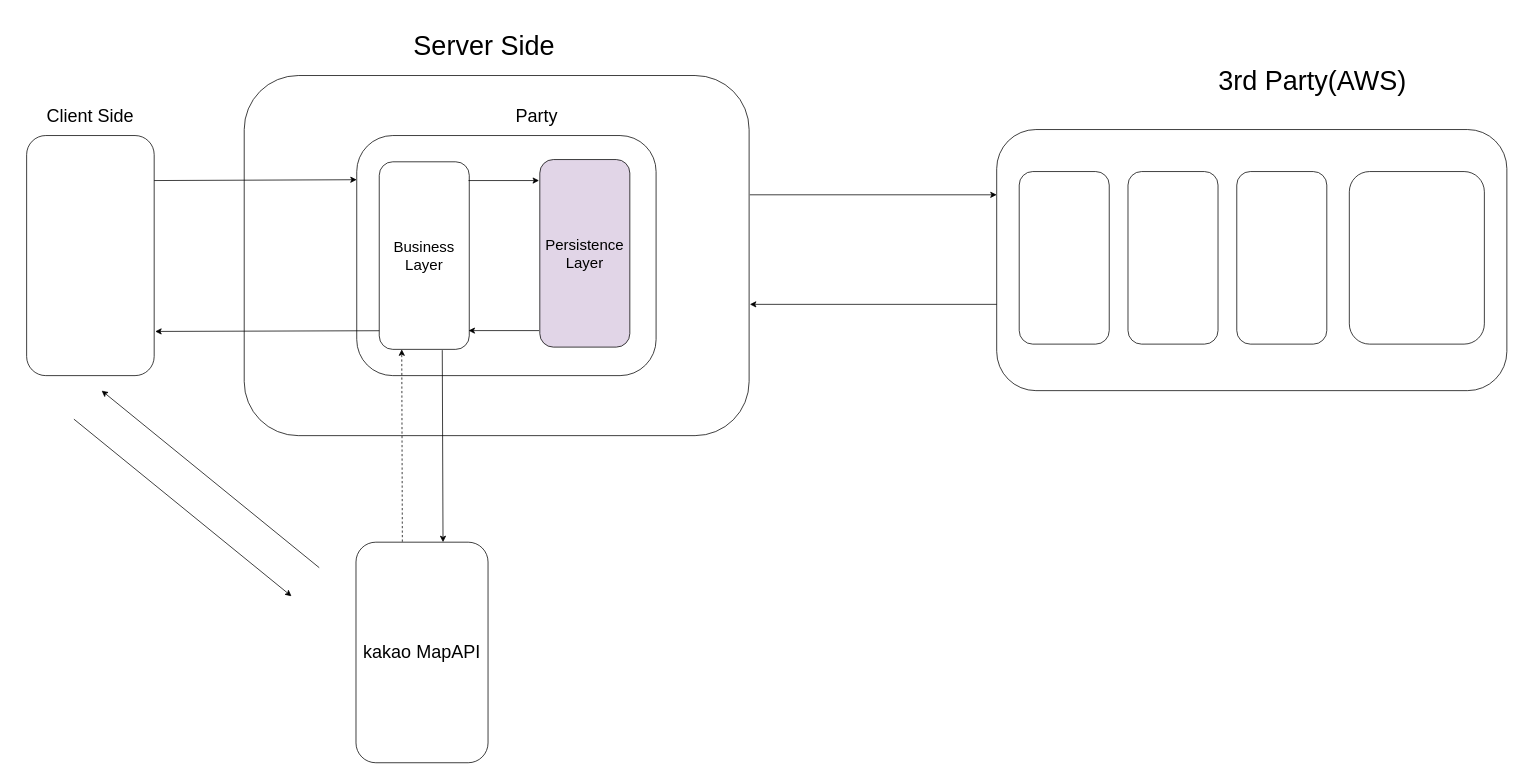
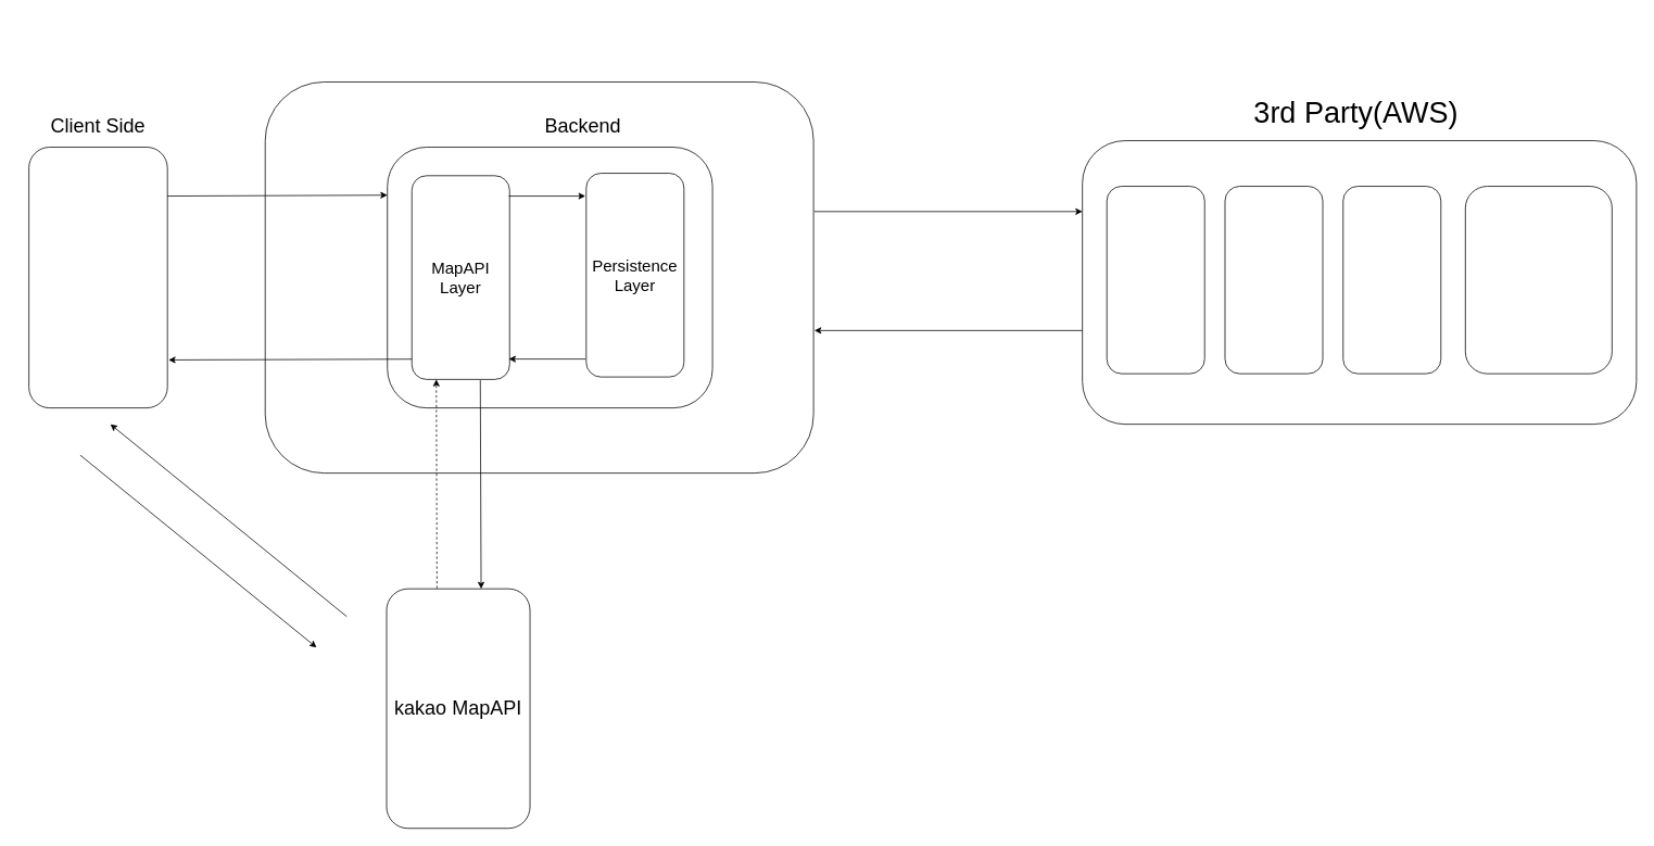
  <mxCell id="0" />
  <mxCell id="1" parent="0" />
  <mxCell id="2" value="" style="rounded=1;whiteSpace=wrap;html=1;" vertex="1" parent="1"><mxGeometry x="325" y="100" width="673" height="480" as="geometry" /></mxCell>
  <mxCell id="3" value="" style="rounded=1;whiteSpace=wrap;html=1;" vertex="1" parent="1"><mxGeometry x="475" y="180" width="399" height="320" as="geometry" /></mxCell>
  <mxCell id="4" value="" style="rounded=1;whiteSpace=wrap;html=1;" vertex="1" parent="1"><mxGeometry x="35" y="180" width="170" height="320" as="geometry" /></mxCell>
  <mxCell id="5" value="" style="rounded=1;whiteSpace=wrap;html=1;" vertex="1" parent="1"><mxGeometry x="1328" y="172" width="680" height="348" as="geometry" /></mxCell>
  <mxCell id="6" value="" style="rounded=1;whiteSpace=wrap;html=1;" vertex="1" parent="1"><mxGeometry x="1358" y="228" width="120" height="230" as="geometry" /></mxCell>
  <mxCell id="7" value="" style="rounded=1;whiteSpace=wrap;html=1;" vertex="1" parent="1"><mxGeometry x="1503" y="228" width="120" height="230" as="geometry" /></mxCell>
  <mxCell id="8" value="" style="rounded=1;whiteSpace=wrap;html=1;" vertex="1" parent="1"><mxGeometry x="1648" y="228" width="120" height="230" as="geometry" /></mxCell>
  <mxCell id="9" value="" style="rounded=1;whiteSpace=wrap;html=1;" vertex="1" parent="1"><mxGeometry x="1798" y="228" width="180" height="230" as="geometry" /></mxCell>
  <mxCell id="10" value="" style="endArrow=classic;html=1;rounded=0;entryX=0;entryY=0.184;entryDx=0;entryDy=0;entryPerimeter=0;" edge="1" parent="1" target="3"><mxGeometry width="50" height="50" relative="1" as="geometry"><mxPoint x="205" y="240" as="sourcePoint" /><mxPoint x="370" y="240" as="targetPoint" /></mxGeometry></mxCell>
  <mxCell id="11" value="" style="endArrow=classic;html=1;rounded=0;entryX=1.008;entryY=0.816;entryDx=0;entryDy=0;entryPerimeter=0;" edge="1" parent="1" target="4"><mxGeometry width="50" height="50" relative="1" as="geometry"><mxPoint x="555" y="440" as="sourcePoint" /><mxPoint x="230" y="440" as="targetPoint" /></mxGeometry></mxCell>
- <mxCell id="12" value="&lt;span style=&quot;font-size: 20px;&quot;&gt;Business&lt;br&gt;Layer&lt;br&gt;&lt;/span&gt;" style="rounded=1;whiteSpace=wrap;html=1;" vertex="1" parent="1"><mxGeometry x="505" y="215" width="120" height="250" as="geometry" /></mxCell>
- <mxCell id="13" value="&lt;font style=&quot;font-size: 20px;&quot;&gt;Persistence&lt;br&gt;Layer&lt;/font&gt;" style="rounded=1;whiteSpace=wrap;html=1;fillColor=#e1d5e7;" vertex="1" parent="1"><mxGeometry x="719" y="212" width="120" height="250" as="geometry" /></mxCell>
- <mxCell id="14" value="&lt;font style=&quot;font-size: 36px;&quot;&gt;3rd Party(AWS)&lt;/font&gt;" style="text;html=1;strokeColor=none;fillColor=none;align=center;verticalAlign=middle;whiteSpace=wrap;rounded=0;" vertex="1" parent="1"><mxGeometry x="1614" y="72" width="270" height="70" as="geometry" /></mxCell>
+ <mxCell id="12" value="&lt;span style=&quot;font-size: 20px;&quot;&gt;MapAPI&lt;br&gt;Layer&lt;br&gt;&lt;/span&gt;" style="rounded=1;whiteSpace=wrap;html=1;" vertex="1" parent="1"><mxGeometry x="505" y="215" width="120" height="250" as="geometry" /></mxCell>
+ <mxCell id="13" value="&lt;font style=&quot;font-size: 20px;&quot;&gt;Persistence&lt;br&gt;Layer&lt;/font&gt;" style="rounded=1;whiteSpace=wrap;html=1;" vertex="1" parent="1"><mxGeometry x="719" y="212" width="120" height="250" as="geometry" /></mxCell>
+ <mxCell id="14" value="&lt;font style=&quot;font-size: 36px;&quot;&gt;3rd Party(AWS)&lt;/font&gt;" style="text;html=1;strokeColor=none;fillColor=none;align=center;verticalAlign=middle;whiteSpace=wrap;rounded=0;" vertex="1" parent="1"><mxGeometry x="1529" y="102" width="270" height="70" as="geometry" /></mxCell>
  <mxCell id="15" value="&lt;font style=&quot;font-size: 24px;&quot;&gt;Client Side&lt;/font&gt;" style="text;html=1;strokeColor=none;fillColor=none;align=center;verticalAlign=middle;whiteSpace=wrap;rounded=0;" vertex="1" parent="1"><mxGeometry x="20" y="115" width="200" height="80" as="geometry" /></mxCell>
- <mxCell id="16" value="&lt;font style=&quot;font-size: 36px;&quot;&gt;Server Side&lt;/font&gt;" style="text;html=1;strokeColor=none;fillColor=none;align=center;verticalAlign=middle;whiteSpace=wrap;rounded=0;" vertex="1" parent="1"><mxGeometry x="485" y="20" width="320" height="80" as="geometry" /></mxCell>
- <mxCell id="17" value="&lt;font style=&quot;font-size: 24px;&quot;&gt;Party&lt;/font&gt;" style="text;html=1;strokeColor=none;fillColor=none;align=center;verticalAlign=middle;whiteSpace=wrap;rounded=0;" vertex="1" parent="1"><mxGeometry x="615" y="115" width="200" height="80" as="geometry" /></mxCell>
+ <mxCell id="17" value="&lt;font style=&quot;font-size: 24px;&quot;&gt;Backend&lt;/font&gt;" style="text;html=1;strokeColor=none;fillColor=none;align=center;verticalAlign=middle;whiteSpace=wrap;rounded=0;" vertex="1" parent="1"><mxGeometry x="615" y="115" width="200" height="80" as="geometry" /></mxCell>
  <mxCell id="18" value="" style="endArrow=classic;html=1;rounded=0;" edge="1" parent="1"><mxGeometry width="50" height="50" relative="1" as="geometry"><mxPoint x="624" y="240" as="sourcePoint" /><mxPoint x="718" y="240" as="targetPoint" /></mxGeometry></mxCell>
  <mxCell id="19" value="" style="endArrow=classic;html=1;rounded=0;" edge="1" parent="1"><mxGeometry width="50" height="50" relative="1" as="geometry"><mxPoint x="718" y="440" as="sourcePoint" /><mxPoint x="624" y="440" as="targetPoint" /></mxGeometry></mxCell>
  <mxCell id="20" value="&lt;font style=&quot;font-size: 24px;&quot;&gt;kakao MapAPI&lt;/font&gt;" style="rounded=1;whiteSpace=wrap;html=1;" vertex="1" parent="1"><mxGeometry x="474" y="722" width="176" height="294" as="geometry" /></mxCell>
  <mxCell id="21" value="" style="endArrow=classic;html=1;rounded=0;entryX=0.25;entryY=1;entryDx=0;entryDy=0;exitX=0.351;exitY=-0.002;exitDx=0;exitDy=0;exitPerimeter=0;dashed=1;" edge="1" parent="1" source="20" target="12"><mxGeometry width="50" height="50" relative="1" as="geometry"><mxPoint x="617" y="748" as="sourcePoint" /><mxPoint x="986" y="576" as="targetPoint" /></mxGeometry></mxCell>
  <mxCell id="22" value="" style="endArrow=classic;html=1;rounded=0;entryX=0;entryY=0.25;entryDx=0;entryDy=0;" edge="1" parent="1" target="5"><mxGeometry width="50" height="50" relative="1" as="geometry"><mxPoint x="999" y="259" as="sourcePoint" /><mxPoint x="913" y="445" as="targetPoint" /></mxGeometry></mxCell>
  <mxCell id="23" value="" style="endArrow=classic;html=1;rounded=0;entryX=0;entryY=0.25;entryDx=0;entryDy=0;" edge="1" parent="1"><mxGeometry width="50" height="50" relative="1" as="geometry"><mxPoint x="1328" y="405" as="sourcePoint" /><mxPoint x="999" y="405" as="targetPoint" /></mxGeometry></mxCell>
  <mxCell id="24" value="" style="endArrow=classic;html=1;rounded=0;entryX=0.75;entryY=1;entryDx=0;entryDy=0;" edge="1" parent="1"><mxGeometry width="50" height="50" relative="1" as="geometry"><mxPoint x="425" y="756" as="sourcePoint" /><mxPoint x="135" y="520" as="targetPoint" /></mxGeometry></mxCell>
  <mxCell id="25" value="" style="endArrow=classic;html=1;rounded=0;entryX=0.75;entryY=1;entryDx=0;entryDy=0;" edge="1" parent="1"><mxGeometry width="50" height="50" relative="1" as="geometry"><mxPoint x="98" y="558" as="sourcePoint" /><mxPoint x="388" y="794" as="targetPoint" /></mxGeometry></mxCell>
  <mxCell id="26" value="" style="endArrow=classic;html=1;rounded=0;entryX=0.25;entryY=1;entryDx=0;entryDy=0;exitX=0.351;exitY=-0.002;exitDx=0;exitDy=0;exitPerimeter=0;" edge="1" parent="1"><mxGeometry width="50" height="50" relative="1" as="geometry"><mxPoint x="589" y="466" as="sourcePoint" /><mxPoint x="590" y="722" as="targetPoint" /></mxGeometry></mxCell>
